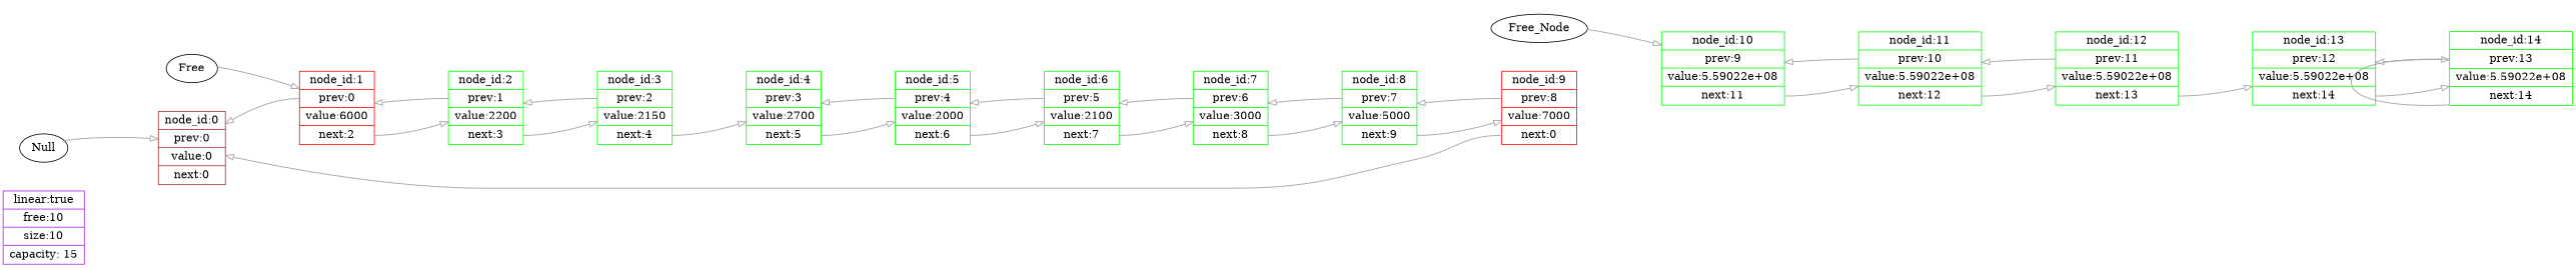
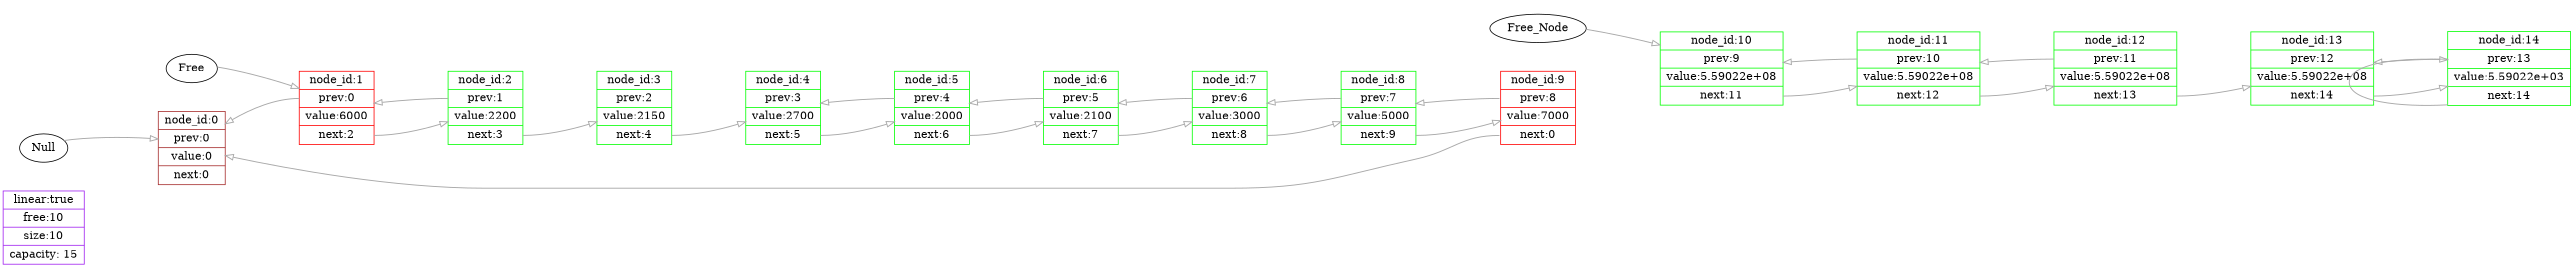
  digraph {
    color=green
    fillcolor=lightgreen
    fontname="Comic Sans MS"
    fontsize=20
    nodesep=0.5
    penwidth=2
    rankdir=LR
    ranksep=1.3
    style=rounded
    node [color=green shape=record style=solid]
    edge [arrowhead=onormal arrowsize=1 color=darkgrey constraint=false penwidth=1.2 style=solid]
    n1 [color=purple label="linear:true | free:10 | size:10 | capacity: 15"]
    n2 [color=brown label="node_id:0|<p> prev:0| value:0|<n>next:0"]
    n3 [color=red label="node_id:1|<p> prev:0| value:6000|<n>next:2"]
    n4 [label="node_id:2|<p> prev:1| value:2200|<n>next:3"]
    n5 [label="node_id:3|<p> prev:2| value:2150|<n>next:4"]
    n6 [label="node_id:4|<p> prev:3| value:2700|<n>next:5"]
    n7 [label="node_id:5|<p> prev:4| value:2000|<n>next:6"]
    n8 [label="node_id:6|<p> prev:5| value:2100|<n>next:7"]
    n9 [label="node_id:7|<p> prev:6| value:3000|<n>next:8"]
    n10 [label="node_id:8|<p> prev:7| value:5000|<n>next:9"]
    n11 [color=red label="node_id:9|<p> prev:8| value:7000|<n>next:0"]
    n12 [label="node_id:10|<p> prev:9| value:5.59022e+08|<n>next:11"]
    n13 [label="node_id:11|<p> prev:10| value:5.59022e+08|<n>next:12"]
    n14 [label="node_id:12|<p> prev:11| value:5.59022e+08|<n>next:13"]
    n15 [label="node_id:13|<p> prev:12| value:5.59022e+08|<n>next:14"]
-   n16 [label="node_id:14|<p> prev:13| value:5.59022e+08|<n>next:14"]
+   n16 [label="node_id:14|<p> prev:13| value:5.59022e+03|<n>next:14"]
    n17 [label=Free color="" shape="" style=""]
    Free_Node [color="" shape="" style=""]
    Null [color="" shape="" style=""]
    n2 -> n3 [constraint=true style=invis]
    n3 -> n2 [tailport=p]
    n3 -> n4 [constraint=true style=invis]
    n3 -> n4 [tailport=n]
    n4 -> n3 [tailport=p]
    n4 -> n5 [constraint=true style=invis]
    n4 -> n5 [tailport=n]
-   n5 -> n4 [tailport=p]
    n5 -> n6 [constraint=true style=invis]
    n5 -> n6 [tailport=n]
    n6 -> n7 [constraint=true style=invis]
    n6 -> n7 [tailport=n]
    n7 -> n6 [tailport=p]
    n7 -> n8 [constraint=true style=invis]
    n7 -> n8 [tailport=n]
    n8 -> n7 [tailport=p]
    n8 -> n9 [constraint=true style=invis]
    n8 -> n9 [tailport=n]
    n9 -> n8 [tailport=p]
    n9 -> n10 [constraint=true style=invis]
    n9 -> n10 [tailport=n]
    n10 -> n9 [tailport=p]
    n10 -> n11 [constraint=true style=invis]
    n10 -> n11 [tailport=n]
    n11 -> n2 [tailport=n]
    n11 -> n10 [tailport=p]
    n11 -> n12 [constraint=true style=invis]
    n12 -> n13 [constraint=true style=invis]
    n12 -> n13 [tailport=n]
    n13 -> n12 [tailport=p]
    n13 -> n14 [constraint=true style=invis]
    n13 -> n14 [tailport=n]
    n14 -> n13 [tailport=p]
    n14 -> n15 [constraint=true style=invis]
    n14 -> n15 [tailport=n]
    n15 -> n16 [constraint=true style=invis]
    n15 -> n16 [tailport=n]
    n16 -> n15 [tailport=p]
    n16 -> n16 [constraint=true style=invis]
    n16 -> n16 [tailport=n]
    n17 -> n3 [constraint=true style=invis]
    n17 -> n3
    Free_Node -> n12 [constraint=true style=invis]
    Free_Node -> n12
    Null -> n2 [constraint=true style=invis]
    Null -> n2
  }
